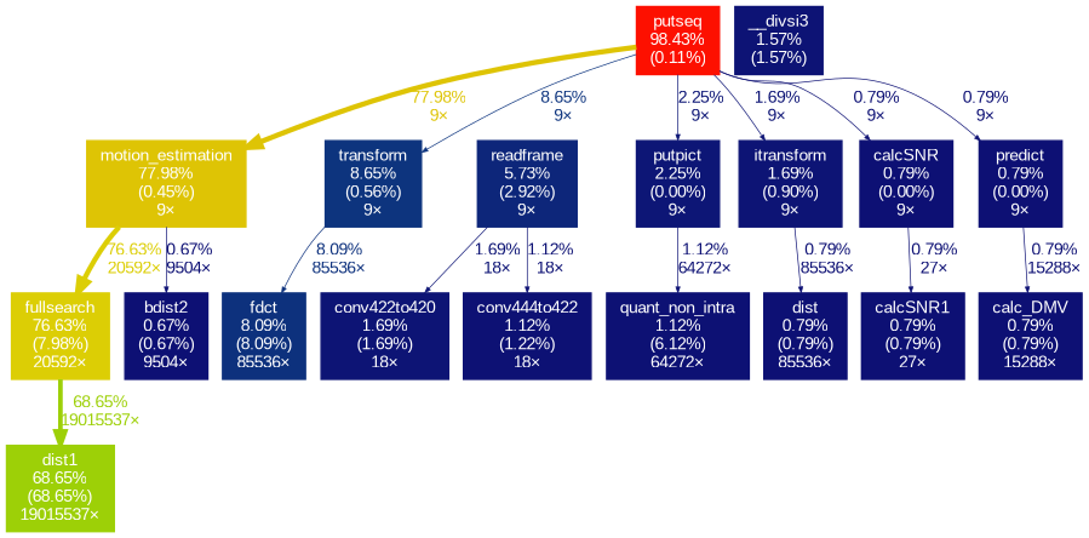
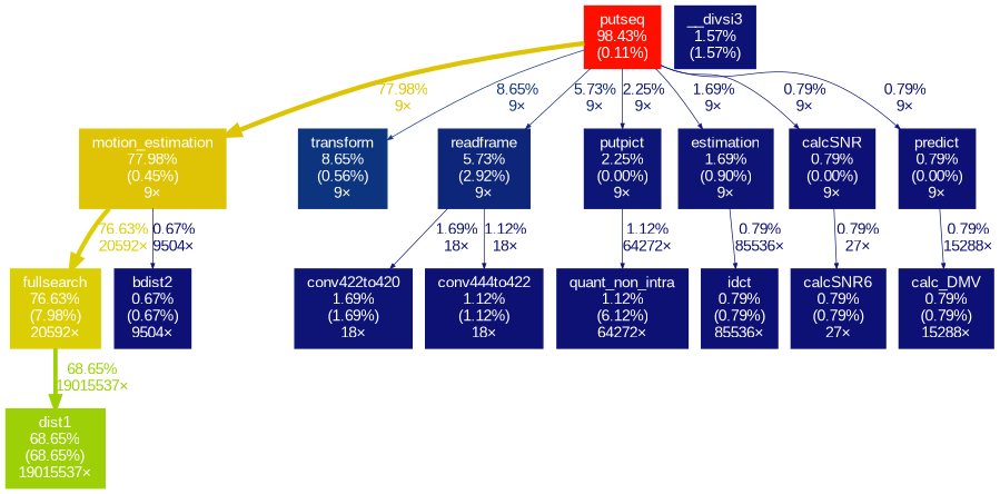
  digraph {
    fontname=Arial
    nodesep=0.125
    ranksep=0.25
    node [color="#0d1074" fontcolor="#ffffff" fontname=Arial fontsize=10.00 shape=box style=filled]
    edge [arrowsize=0.35 color="#0d1074" fontcolor="#0d1074" fontname=Arial fontsize=10.00 labeldistance=0.50 penwidth=0.50]
    n1 [color="#fd1000" height=0 label="putseq\n98.43%\n(0.11%)" width=0]
    n2 [color="#dec405" height=0 label="motion_estimation\n77.98%\n(0.45%)\n9×" width=0]
    n3 [color="#0d347e" height=0 label="transform\n8.65%\n(0.56%)\n9×" width=0]
    n4 [color="#0d267a" height=0 label="readframe\n5.73%\n(2.92%)\n9×" width=0]
    n5 [color="#0d1676" height=0 label="putpict\n2.25%\n(0.00%)\n9×" width=0]
-   n6 [color="#0d1475" height=0 label="itransform\n1.69%\n(0.90%)\n9×" width=0]
+   n6 [color="#0d1475" height=0 label="estimation\n1.69%\n(0.90%)\n9×" width=0]
    n7 [height=0 label="calcSNR\n0.79%\n(0.00%)\n9×" width=0]
    n8 [height=0 label="predict\n0.79%\n(0.00%)\n9×" width=0]
    n9 [color="#dcce05" height=0 label="fullsearch\n76.63%\n(7.98%)\n20592×" width=0]
    n10 [height=0 label="bdist2\n0.67%\n(0.67%)\n9504×" width=0]
-   n11 [color="#0d317d" height=0 label="fdct\n8.09%\n(8.09%)\n85536×" width=0]
    n12 [color="#0d1475" height=0 label="conv422to420\n1.69%\n(1.69%)\n18×" width=0]
-   n13 [color="#0d1174" height=0 label="conv444to422\n1.12%\n(1.22%)\n18×" width=0]
+   n13 [color="#0d1174" height=0 label="conv444to422\n1.12%\n(1.12%)\n18×" width=0]
    n14 [color="#0d1174" height=0 label="quant_non_intra\n1.12%\n(6.12%)\n64272×" width=0]
-   n15 [height=0 label="dist\n0.79%\n(0.79%)\n85536×" width=0]
-   n16 [height=0 label="calcSNR1\n0.79%\n(0.79%)\n27×" width=0]
+   n15 [height=0 label="idct\n0.79%\n(0.79%)\n85536×" width=0]
+   n16 [height=0 label="calcSNR6\n0.79%\n(0.79%)\n27×" width=0]
    n17 [height=0 label="calc_DMV\n0.79%\n(0.79%)\n15288×" width=0]
    n18 [color="#9dd007" height=0 label="dist1\n68.65%\n(68.65%)\n19015537×" width=0]
    n19 [color="#0d1375" height=0 label="__divsi3\n1.57%\n(1.57%)" width=0]
    n1 -> n2 [arrowsize=0.88 color="#dec405" fontcolor="#dec405" label="77.98%\n9×" labeldistance=3.12 penwidth=3.12]
    n1 -> n3 [color="#0d347e" fontcolor="#0d347e" label="8.65%\n9×"]
+   n1 -> n4 [color="#0d267a" fontcolor="#0d267a" label="5.73%\n9×"]
    n1 -> n5 [color="#0d1676" fontcolor="#0d1676" label="2.25%\n9×"]
    n1 -> n6 [color="#0d1475" fontcolor="#0d1475" label="1.69%\n9×"]
    n1 -> n7 [label="0.79%\n9×"]
    n1 -> n8 [label="0.79%\n9×"]
    n2 -> n9 [arrowsize=0.88 color="#dcce05" fontcolor="#dcce05" label="76.63%\n20592×" labeldistance=3.07 penwidth=3.07]
    n2 -> n10 [label="0.67%\n9504×"]
-   n3 -> n11 [color="#0d317d" fontcolor="#0d317d" label="8.09%\n85536×"]
    n4 -> n12 [color="#0d1475" fontcolor="#0d1475" label="1.69%\n18×"]
    n4 -> n13 [color="#0d1174" fontcolor="#0d1174" label="1.12%\n18×"]
    n5 -> n14 [color="#0d1174" fontcolor="#0d1174" label="1.12%\n64272×"]
    n6 -> n15 [label="0.79%\n85536×"]
    n7 -> n16 [label="0.79%\n27×"]
    n8 -> n17 [label="0.79%\n15288×"]
    n9 -> n18 [arrowsize=0.83 color="#9dd007" fontcolor="#9dd007" label="68.65%\n19015537×" labeldistance=2.75 penwidth=2.75]
  }
